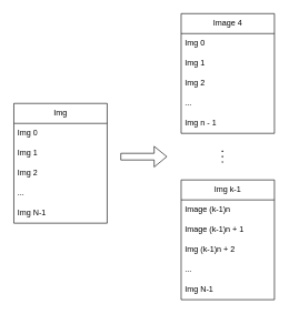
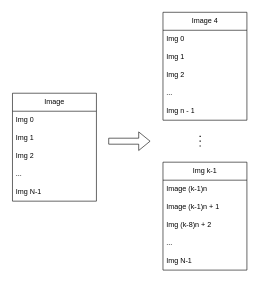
  <mxCell id="0" />
  <mxCell id="1" parent="0" />
  <mxCell id="2" value="" style="group" parent="1" vertex="1" connectable="0"><mxGeometry x="20" y="155" width="140" height="180" as="geometry" /></mxCell>
- <mxCell id="3" value="Img" style="swimlane;fontStyle=0;childLayout=stackLayout;horizontal=1;startSize=30;horizontalStack=0;resizeParent=1;resizeParentMax=0;resizeLast=0;collapsible=1;marginBottom=0;whiteSpace=wrap;html=1;container=0;" parent="2" vertex="1"><mxGeometry width="140" height="180" as="geometry" /></mxCell>
+ <mxCell id="3" value="Image" style="swimlane;fontStyle=0;childLayout=stackLayout;horizontal=1;startSize=30;horizontalStack=0;resizeParent=1;resizeParentMax=0;resizeLast=0;collapsible=1;marginBottom=0;whiteSpace=wrap;html=1;container=0;" parent="2" vertex="1"><mxGeometry width="140" height="180" as="geometry" /></mxCell>
  <mxCell id="4" value="..." style="text;strokeColor=none;fillColor=none;align=left;verticalAlign=middle;spacingLeft=4;spacingRight=4;overflow=hidden;points=[[0,0.5],[1,0.5]];portConstraint=eastwest;rotatable=0;whiteSpace=wrap;html=1;" parent="2" vertex="1"><mxGeometry y="120" width="140" height="30" as="geometry" /></mxCell>
  <mxCell id="5" value="&lt;font style=&quot;vertical-align: inherit;&quot;&gt;&lt;font style=&quot;vertical-align: inherit;&quot;&gt;&lt;font style=&quot;vertical-align: inherit;&quot;&gt;&lt;font style=&quot;vertical-align: inherit;&quot;&gt;Img N-1&lt;/font&gt;&lt;/font&gt;&lt;/font&gt;&lt;/font&gt;" style="text;strokeColor=none;fillColor=none;align=left;verticalAlign=middle;spacingLeft=4;spacingRight=4;overflow=hidden;points=[[0,0.5],[1,0.5]];portConstraint=eastwest;rotatable=0;whiteSpace=wrap;html=1;" parent="2" vertex="1"><mxGeometry y="150" width="140" height="30" as="geometry" /></mxCell>
  <mxCell id="6" value="Img 0" style="text;strokeColor=none;fillColor=none;align=left;verticalAlign=middle;spacingLeft=4;spacingRight=4;overflow=hidden;points=[[0,0.5],[1,0.5]];portConstraint=eastwest;rotatable=0;whiteSpace=wrap;html=1;" parent="2" vertex="1"><mxGeometry y="30" width="140" height="30" as="geometry" /></mxCell>
  <mxCell id="7" value="Img 1" style="text;strokeColor=none;fillColor=none;align=left;verticalAlign=middle;spacingLeft=4;spacingRight=4;overflow=hidden;points=[[0,0.5],[1,0.5]];portConstraint=eastwest;rotatable=0;whiteSpace=wrap;html=1;" parent="2" vertex="1"><mxGeometry y="60" width="140" height="30" as="geometry" /></mxCell>
  <mxCell id="8" value="Img 2" style="text;strokeColor=none;fillColor=none;align=left;verticalAlign=middle;spacingLeft=4;spacingRight=4;overflow=hidden;points=[[0,0.5],[1,0.5]];portConstraint=eastwest;rotatable=0;whiteSpace=wrap;html=1;" parent="2" vertex="1"><mxGeometry y="90" width="140" height="30" as="geometry" /></mxCell>
  <mxCell id="9" value="" style="shape=flexArrow;endArrow=classic;html=1;rounded=0;" parent="1" edge="1"><mxGeometry width="50" height="50" relative="1" as="geometry"><mxPoint x="180" y="235" as="sourcePoint" /><mxPoint x="250" y="235" as="targetPoint" /></mxGeometry></mxCell>
  <mxCell id="10" value="" style="group" parent="1" vertex="1" connectable="0"><mxGeometry x="271" y="270" width="140" height="180" as="geometry" /></mxCell>
  <mxCell id="11" value="&lt;font style=&quot;vertical-align: inherit;&quot;&gt;&lt;font style=&quot;vertical-align: inherit;&quot;&gt;Img k-1&lt;/font&gt;&lt;/font&gt;" style="swimlane;fontStyle=0;childLayout=stackLayout;horizontal=1;startSize=30;horizontalStack=0;resizeParent=1;resizeParentMax=0;resizeLast=0;collapsible=1;marginBottom=0;whiteSpace=wrap;html=1;container=0;" parent="10" vertex="1"><mxGeometry width="140" height="180" as="geometry" /></mxCell>
  <mxCell id="12" value="..." style="text;strokeColor=none;fillColor=none;align=left;verticalAlign=middle;spacingLeft=4;spacingRight=4;overflow=hidden;points=[[0,0.5],[1,0.5]];portConstraint=eastwest;rotatable=0;whiteSpace=wrap;html=1;" parent="10" vertex="1"><mxGeometry y="120" width="140" height="30" as="geometry" /></mxCell>
  <mxCell id="13" value="&lt;font style=&quot;vertical-align: inherit;&quot;&gt;&lt;font style=&quot;vertical-align: inherit;&quot;&gt;Img N-1&lt;/font&gt;&lt;/font&gt;" style="text;strokeColor=none;fillColor=none;align=left;verticalAlign=middle;spacingLeft=4;spacingRight=4;overflow=hidden;points=[[0,0.5],[1,0.5]];portConstraint=eastwest;rotatable=0;whiteSpace=wrap;html=1;" parent="10" vertex="1"><mxGeometry y="150" width="140" height="30" as="geometry" /></mxCell>
  <mxCell id="14" value="&lt;font style=&quot;vertical-align: inherit;&quot;&gt;&lt;font style=&quot;vertical-align: inherit;&quot;&gt;&lt;font style=&quot;vertical-align: inherit;&quot;&gt;&lt;font style=&quot;vertical-align: inherit;&quot;&gt;&lt;font style=&quot;vertical-align: inherit;&quot;&gt;&lt;font style=&quot;vertical-align: inherit;&quot;&gt;Image (k-1)n&lt;/font&gt;&lt;/font&gt;&lt;/font&gt;&lt;/font&gt;&lt;/font&gt;&lt;/font&gt;" style="text;strokeColor=none;fillColor=none;align=left;verticalAlign=middle;spacingLeft=4;spacingRight=4;overflow=hidden;points=[[0,0.5],[1,0.5]];portConstraint=eastwest;rotatable=0;whiteSpace=wrap;html=1;" parent="10" vertex="1"><mxGeometry y="30" width="140" height="30" as="geometry" /></mxCell>
  <mxCell id="15" value="&lt;font style=&quot;vertical-align: inherit;&quot;&gt;&lt;font style=&quot;vertical-align: inherit;&quot;&gt;&lt;font style=&quot;vertical-align: inherit;&quot;&gt;&lt;font style=&quot;vertical-align: inherit;&quot;&gt;Image (k-1)n + 1&lt;/font&gt;&lt;/font&gt;&lt;/font&gt;&lt;/font&gt;" style="text;strokeColor=none;fillColor=none;align=left;verticalAlign=middle;spacingLeft=4;spacingRight=4;overflow=hidden;points=[[0,0.5],[1,0.5]];portConstraint=eastwest;rotatable=0;whiteSpace=wrap;html=1;" parent="10" vertex="1"><mxGeometry y="60" width="140" height="30" as="geometry" /></mxCell>
- <mxCell id="16" value="&lt;font style=&quot;vertical-align: inherit;&quot;&gt;&lt;font style=&quot;vertical-align: inherit;&quot;&gt;&lt;font style=&quot;vertical-align: inherit;&quot;&gt;&lt;font style=&quot;vertical-align: inherit;&quot;&gt;Img (k-1)n + 2&lt;/font&gt;&lt;/font&gt;&lt;/font&gt;&lt;/font&gt;" style="text;strokeColor=none;fillColor=none;align=left;verticalAlign=middle;spacingLeft=4;spacingRight=4;overflow=hidden;points=[[0,0.5],[1,0.5]];portConstraint=eastwest;rotatable=0;whiteSpace=wrap;html=1;" parent="10" vertex="1"><mxGeometry y="90" width="140" height="30" as="geometry" /></mxCell>
+ <mxCell id="16" value="&lt;font style=&quot;vertical-align: inherit;&quot;&gt;&lt;font style=&quot;vertical-align: inherit;&quot;&gt;&lt;font style=&quot;vertical-align: inherit;&quot;&gt;&lt;font style=&quot;vertical-align: inherit;&quot;&gt;Img (k-8)n + 2&lt;/font&gt;&lt;/font&gt;&lt;/font&gt;&lt;/font&gt;" style="text;strokeColor=none;fillColor=none;align=left;verticalAlign=middle;spacingLeft=4;spacingRight=4;overflow=hidden;points=[[0,0.5],[1,0.5]];portConstraint=eastwest;rotatable=0;whiteSpace=wrap;html=1;" parent="10" vertex="1"><mxGeometry y="90" width="140" height="30" as="geometry" /></mxCell>
  <mxCell id="17" value="" style="group" parent="1" vertex="1" connectable="0"><mxGeometry x="271" y="20" width="140" height="180" as="geometry" /></mxCell>
  <mxCell id="18" value="Image 4" style="swimlane;fontStyle=0;childLayout=stackLayout;horizontal=1;startSize=30;horizontalStack=0;resizeParent=1;resizeParentMax=0;resizeLast=0;collapsible=1;marginBottom=0;whiteSpace=wrap;html=1;container=0;" parent="17" vertex="1"><mxGeometry width="140" height="180" as="geometry" /></mxCell>
  <mxCell id="19" value="..." style="text;strokeColor=none;fillColor=none;align=left;verticalAlign=middle;spacingLeft=4;spacingRight=4;overflow=hidden;points=[[0,0.5],[1,0.5]];portConstraint=eastwest;rotatable=0;whiteSpace=wrap;html=1;" parent="17" vertex="1"><mxGeometry y="120" width="140" height="30" as="geometry" /></mxCell>
  <mxCell id="20" value="&lt;font style=&quot;vertical-align: inherit;&quot;&gt;&lt;font style=&quot;vertical-align: inherit;&quot;&gt;&lt;font style=&quot;vertical-align: inherit;&quot;&gt;&lt;font style=&quot;vertical-align: inherit;&quot;&gt;Img n - 1&lt;/font&gt;&lt;/font&gt;&lt;/font&gt;&lt;/font&gt;" style="text;strokeColor=none;fillColor=none;align=left;verticalAlign=middle;spacingLeft=4;spacingRight=4;overflow=hidden;points=[[0,0.5],[1,0.5]];portConstraint=eastwest;rotatable=0;whiteSpace=wrap;html=1;" parent="17" vertex="1"><mxGeometry y="150" width="140" height="30" as="geometry" /></mxCell>
  <mxCell id="21" value="Img 0" style="text;strokeColor=none;fillColor=none;align=left;verticalAlign=middle;spacingLeft=4;spacingRight=4;overflow=hidden;points=[[0,0.5],[1,0.5]];portConstraint=eastwest;rotatable=0;whiteSpace=wrap;html=1;" parent="17" vertex="1"><mxGeometry y="30" width="140" height="30" as="geometry" /></mxCell>
  <mxCell id="22" value="Img 1" style="text;strokeColor=none;fillColor=none;align=left;verticalAlign=middle;spacingLeft=4;spacingRight=4;overflow=hidden;points=[[0,0.5],[1,0.5]];portConstraint=eastwest;rotatable=0;whiteSpace=wrap;html=1;" parent="17" vertex="1"><mxGeometry y="60" width="140" height="30" as="geometry" /></mxCell>
  <mxCell id="23" value="Img 2" style="text;strokeColor=none;fillColor=none;align=left;verticalAlign=middle;spacingLeft=4;spacingRight=4;overflow=hidden;points=[[0,0.5],[1,0.5]];portConstraint=eastwest;rotatable=0;whiteSpace=wrap;html=1;" parent="17" vertex="1"><mxGeometry y="90" width="140" height="30" as="geometry" /></mxCell>
  <mxCell id="24" value="" style="endArrow=none;dashed=1;html=1;dashPattern=1 3;strokeWidth=2;rounded=0;" parent="1" edge="1"><mxGeometry width="50" height="50" relative="1" as="geometry"><mxPoint x="333" y="244" as="sourcePoint" /><mxPoint x="333" y="224" as="targetPoint" /></mxGeometry></mxCell>
